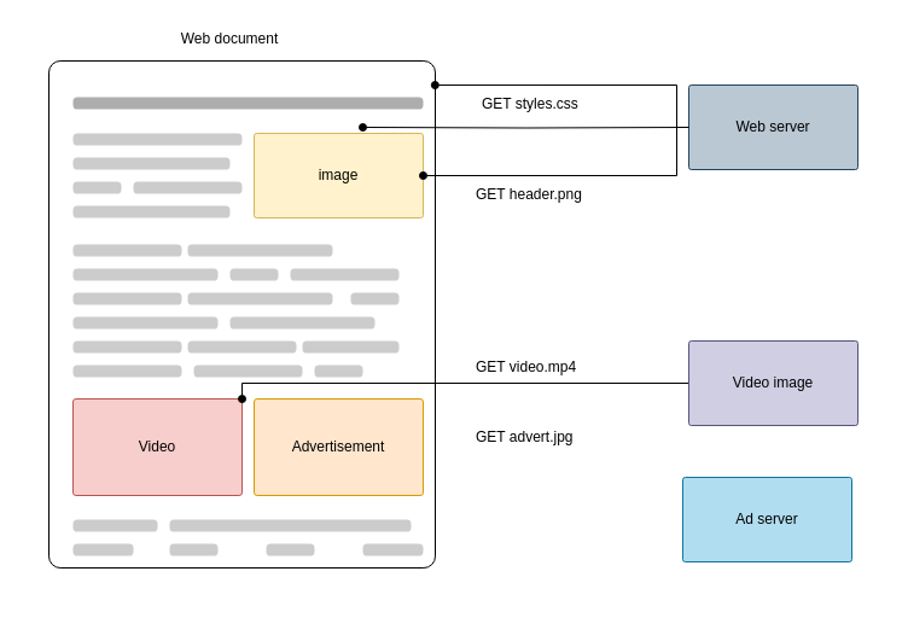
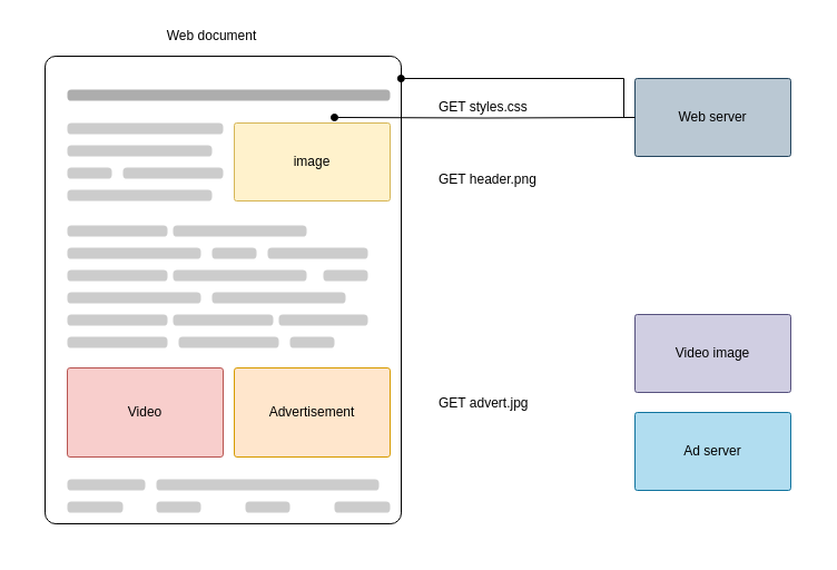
  <mxCell id="0" />
  <mxCell id="1" parent="0" />
  <mxCell id="2" value="" style="rounded=1;arcSize=3;perimeterSpacing=20;strokeColor=none;html=1;whiteSpace=wrap;verticalAlign=middle;" parent="1" vertex="1"><mxGeometry x="20" y="20" width="710" height="470" as="geometry" /></mxCell>
  <mxCell id="3" value="" style="rounded=1;arcSize=3;perimeterSpacing=20;html=1;whiteSpace=wrap;verticalAlign=middle;" parent="1" vertex="1"><mxGeometry x="40" y="50" width="320" height="420" as="geometry" /></mxCell>
  <mxCell id="4" value="image" style="text;align=center;verticalAlign=middle;rounded=1;spacing=4;spacingLeft=0;spacingTop=0;fillColor=#fff2cc;strokeColor=#d6b656;arcSize=3;shadow=0;shadowOffsetX=2;shadowOffsetY=2;shadowBlur=1;strokeWidth=1;perimeterSpacing=0;html=1;whiteSpace=wrap;" parent="1" vertex="1"><mxGeometry x="210" y="110" width="140" height="70" as="geometry" /></mxCell>
  <mxCell id="5" value="Video" style="text;align=center;verticalAlign=middle;rounded=1;spacing=4;spacingLeft=0;spacingTop=0;fillColor=#f8cecc;strokeColor=#b85450;arcSize=3;shadow=0;shadowOffsetX=2;shadowOffsetY=2;shadowBlur=1;strokeWidth=1;perimeterSpacing=0;html=1;whiteSpace=wrap;" parent="1" vertex="1"><mxGeometry x="60" y="330" width="140" height="80" as="geometry" /></mxCell>
  <mxCell id="6" value="Advertisement" style="text;align=center;verticalAlign=middle;rounded=1;spacing=4;spacingLeft=0;spacingTop=0;fillColor=#ffe6cc;strokeColor=#d79b00;arcSize=3;shadow=0;shadowOffsetX=2;shadowOffsetY=2;shadowBlur=1;strokeWidth=1;perimeterSpacing=0;html=1;whiteSpace=wrap;" parent="1" vertex="1"><mxGeometry x="210" y="330" width="140" height="80" as="geometry" /></mxCell>
  <mxCell id="7" value="" style="text;align=center;verticalAlign=middle;rounded=1;spacing=4;spacingLeft=0;spacingTop=0;fillColor=#CCCCCC;strokeColor=none;arcSize=36;shadow=0;shadowOffsetX=2;shadowOffsetY=2;shadowBlur=1;strokeWidth=1;perimeterSpacing=0;html=1;whiteSpace=wrap;" parent="1" vertex="1"><mxGeometry x="60" y="430" width="70" height="10" as="geometry" /></mxCell>
  <mxCell id="8" value="" style="text;align=center;verticalAlign=middle;rounded=1;spacing=4;spacingLeft=0;spacingTop=0;fillColor=#CCCCCC;strokeColor=none;arcSize=36;shadow=0;shadowOffsetX=2;shadowOffsetY=2;shadowBlur=1;strokeWidth=1;perimeterSpacing=0;html=1;whiteSpace=wrap;" parent="1" vertex="1"><mxGeometry x="140" y="430" width="200" height="10" as="geometry" /></mxCell>
  <mxCell id="9" value="" style="text;align=center;verticalAlign=middle;rounded=1;spacing=4;spacingLeft=0;spacingTop=0;fillColor=#CCCCCC;strokeColor=none;arcSize=36;shadow=0;shadowOffsetX=2;shadowOffsetY=2;shadowBlur=1;strokeWidth=1;perimeterSpacing=0;html=1;whiteSpace=wrap;" parent="1" vertex="1"><mxGeometry x="60" y="110" width="140" height="10" as="geometry" /></mxCell>
  <mxCell id="10" value="" style="text;align=center;verticalAlign=middle;rounded=1;spacing=4;spacingLeft=0;spacingTop=0;fillColor=#CCCCCC;strokeColor=none;arcSize=36;shadow=0;shadowOffsetX=2;shadowOffsetY=2;shadowBlur=1;strokeWidth=1;perimeterSpacing=0;html=1;whiteSpace=wrap;" parent="1" vertex="1"><mxGeometry x="60" y="130" width="130" height="10" as="geometry" /></mxCell>
  <mxCell id="11" value="" style="text;align=center;verticalAlign=middle;rounded=1;spacing=4;spacingLeft=0;spacingTop=0;fillColor=#CCCCCC;strokeColor=none;arcSize=36;shadow=0;shadowOffsetX=2;shadowOffsetY=2;shadowBlur=1;strokeWidth=1;perimeterSpacing=0;html=1;whiteSpace=wrap;" parent="1" vertex="1"><mxGeometry x="60" y="150" width="40" height="10" as="geometry" /></mxCell>
  <mxCell id="12" value="" style="text;align=center;verticalAlign=middle;rounded=1;spacing=4;spacingLeft=0;spacingTop=0;fillColor=#CCCCCC;strokeColor=none;arcSize=36;shadow=0;shadowOffsetX=2;shadowOffsetY=2;shadowBlur=1;strokeWidth=1;perimeterSpacing=0;html=1;whiteSpace=wrap;" parent="1" vertex="1"><mxGeometry x="110" y="150" width="90" height="10" as="geometry" /></mxCell>
  <mxCell id="13" value="" style="text;align=center;verticalAlign=middle;rounded=1;spacing=4;spacingLeft=0;spacingTop=0;fillColor=#CCCCCC;strokeColor=none;arcSize=36;shadow=0;shadowOffsetX=2;shadowOffsetY=2;shadowBlur=1;strokeWidth=1;perimeterSpacing=0;html=1;whiteSpace=wrap;" parent="1" vertex="1"><mxGeometry x="60" y="202" width="90" height="10" as="geometry" /></mxCell>
  <mxCell id="14" value="" style="text;align=center;verticalAlign=middle;rounded=1;spacing=4;spacingLeft=0;spacingTop=0;fillColor=#CCCCCC;strokeColor=none;arcSize=36;shadow=0;shadowOffsetX=2;shadowOffsetY=2;shadowBlur=1;strokeWidth=1;perimeterSpacing=0;html=1;whiteSpace=wrap;" parent="1" vertex="1"><mxGeometry x="60" y="242" width="90" height="10" as="geometry" /></mxCell>
  <mxCell id="15" value="" style="text;align=center;verticalAlign=middle;rounded=1;spacing=4;spacingLeft=0;spacingTop=0;fillColor=#CCCCCC;strokeColor=none;arcSize=36;shadow=0;shadowOffsetX=2;shadowOffsetY=2;shadowBlur=1;strokeWidth=1;perimeterSpacing=0;html=1;whiteSpace=wrap;" parent="1" vertex="1"><mxGeometry x="60" y="282" width="90" height="10" as="geometry" /></mxCell>
  <mxCell id="16" value="" style="text;align=center;verticalAlign=middle;rounded=1;spacing=4;spacingLeft=0;spacingTop=0;fillColor=#CCCCCC;strokeColor=none;arcSize=36;shadow=0;shadowOffsetX=2;shadowOffsetY=2;shadowBlur=1;strokeWidth=1;perimeterSpacing=0;html=1;whiteSpace=wrap;" parent="1" vertex="1"><mxGeometry x="155" y="282" width="90" height="10" as="geometry" /></mxCell>
  <mxCell id="17" value="" style="text;align=center;verticalAlign=middle;rounded=1;spacing=4;spacingLeft=0;spacingTop=0;fillColor=#CCCCCC;strokeColor=none;arcSize=36;shadow=0;shadowOffsetX=2;shadowOffsetY=2;shadowBlur=1;strokeWidth=1;perimeterSpacing=0;html=1;whiteSpace=wrap;" parent="1" vertex="1"><mxGeometry x="60" y="302" width="90" height="10" as="geometry" /></mxCell>
  <mxCell id="18" value="" style="text;align=center;verticalAlign=middle;rounded=1;spacing=4;spacingLeft=0;spacingTop=0;fillColor=#CCCCCC;strokeColor=none;arcSize=36;shadow=0;shadowOffsetX=2;shadowOffsetY=2;shadowBlur=1;strokeWidth=1;perimeterSpacing=0;html=1;whiteSpace=wrap;" parent="1" vertex="1"><mxGeometry x="160" y="302" width="90" height="10" as="geometry" /></mxCell>
  <mxCell id="19" value="" style="text;align=center;verticalAlign=middle;rounded=1;spacing=4;spacingLeft=0;spacingTop=0;fillColor=#CCCCCC;strokeColor=none;arcSize=36;shadow=0;shadowOffsetX=2;shadowOffsetY=2;shadowBlur=1;strokeWidth=1;perimeterSpacing=0;html=1;whiteSpace=wrap;" parent="1" vertex="1"><mxGeometry x="155" y="242" width="120" height="10" as="geometry" /></mxCell>
  <mxCell id="20" value="" style="text;align=center;verticalAlign=middle;rounded=1;spacing=4;spacingLeft=0;spacingTop=0;fillColor=#CCCCCC;strokeColor=none;arcSize=36;shadow=0;shadowOffsetX=2;shadowOffsetY=2;shadowBlur=1;strokeWidth=1;perimeterSpacing=0;html=1;whiteSpace=wrap;" parent="1" vertex="1"><mxGeometry x="60" y="262" width="120" height="10" as="geometry" /></mxCell>
  <mxCell id="21" value="" style="text;align=center;verticalAlign=middle;rounded=1;spacing=4;spacingLeft=0;spacingTop=0;fillColor=#CCCCCC;strokeColor=none;arcSize=36;shadow=0;shadowOffsetX=2;shadowOffsetY=2;shadowBlur=1;strokeWidth=1;perimeterSpacing=0;html=1;whiteSpace=wrap;" parent="1" vertex="1"><mxGeometry x="155" y="202" width="120" height="10" as="geometry" /></mxCell>
  <mxCell id="22" value="" style="text;align=center;verticalAlign=middle;rounded=1;spacing=4;spacingLeft=0;spacingTop=0;fillColor=#CCCCCC;strokeColor=none;arcSize=36;shadow=0;shadowOffsetX=2;shadowOffsetY=2;shadowBlur=1;strokeWidth=1;perimeterSpacing=0;html=1;whiteSpace=wrap;" parent="1" vertex="1"><mxGeometry x="60" y="222" width="120" height="10" as="geometry" /></mxCell>
  <mxCell id="23" value="" style="text;align=center;verticalAlign=middle;rounded=1;spacing=4;spacingLeft=0;spacingTop=0;fillColor=#CCCCCC;strokeColor=none;arcSize=36;shadow=0;shadowOffsetX=2;shadowOffsetY=2;shadowBlur=1;strokeWidth=1;perimeterSpacing=0;html=1;whiteSpace=wrap;" parent="1" vertex="1"><mxGeometry x="250" y="282" width="80" height="10" as="geometry" /></mxCell>
  <mxCell id="24" value="" style="text;align=center;verticalAlign=middle;rounded=1;spacing=4;spacingLeft=0;spacingTop=0;fillColor=#CCCCCC;strokeColor=none;arcSize=36;shadow=0;shadowOffsetX=2;shadowOffsetY=2;shadowBlur=1;strokeWidth=1;perimeterSpacing=0;html=1;whiteSpace=wrap;" parent="1" vertex="1"><mxGeometry x="190" y="262" width="120" height="10" as="geometry" /></mxCell>
  <mxCell id="25" value="" style="text;align=center;verticalAlign=middle;rounded=1;spacing=4;spacingLeft=0;spacingTop=0;fillColor=#CCCCCC;strokeColor=none;arcSize=36;shadow=0;shadowOffsetX=2;shadowOffsetY=2;shadowBlur=1;strokeWidth=1;perimeterSpacing=0;html=1;whiteSpace=wrap;" parent="1" vertex="1"><mxGeometry x="190" y="222" width="40" height="10" as="geometry" /></mxCell>
  <mxCell id="26" value="" style="text;align=center;verticalAlign=middle;rounded=1;spacing=4;spacingLeft=0;spacingTop=0;fillColor=#CCCCCC;strokeColor=none;arcSize=36;shadow=0;shadowOffsetX=2;shadowOffsetY=2;shadowBlur=1;strokeWidth=1;perimeterSpacing=0;html=1;whiteSpace=wrap;" parent="1" vertex="1"><mxGeometry x="260" y="302" width="40" height="10" as="geometry" /></mxCell>
  <mxCell id="27" value="" style="text;align=center;verticalAlign=middle;rounded=1;spacing=4;spacingLeft=0;spacingTop=0;fillColor=#CCCCCC;strokeColor=none;arcSize=36;shadow=0;shadowOffsetX=2;shadowOffsetY=2;shadowBlur=1;strokeWidth=1;perimeterSpacing=0;html=1;whiteSpace=wrap;" parent="1" vertex="1"><mxGeometry x="290" y="242" width="40" height="10" as="geometry" /></mxCell>
  <mxCell id="28" value="" style="text;align=center;verticalAlign=middle;rounded=1;spacing=4;spacingLeft=0;spacingTop=0;fillColor=#CCCCCC;strokeColor=none;arcSize=36;shadow=0;shadowOffsetX=2;shadowOffsetY=2;shadowBlur=1;strokeWidth=1;perimeterSpacing=0;html=1;whiteSpace=wrap;" parent="1" vertex="1"><mxGeometry x="240" y="222" width="90" height="10" as="geometry" /></mxCell>
  <mxCell id="29" value="" style="text;align=center;verticalAlign=middle;rounded=1;spacing=4;spacingLeft=0;spacingTop=0;fillColor=#CCCCCC;strokeColor=none;arcSize=36;shadow=0;shadowOffsetX=2;shadowOffsetY=2;shadowBlur=1;strokeWidth=1;perimeterSpacing=0;html=1;whiteSpace=wrap;" parent="1" vertex="1"><mxGeometry x="60" y="450" width="50" height="10" as="geometry" /></mxCell>
  <mxCell id="30" value="" style="text;align=center;verticalAlign=middle;rounded=1;spacing=4;spacingLeft=0;spacingTop=0;fillColor=#CCCCCC;strokeColor=none;arcSize=36;shadow=0;shadowOffsetX=2;shadowOffsetY=2;shadowBlur=1;strokeWidth=1;perimeterSpacing=0;html=1;whiteSpace=wrap;" parent="1" vertex="1"><mxGeometry x="140" y="450" width="40" height="10" as="geometry" /></mxCell>
  <mxCell id="31" value="" style="text;align=center;verticalAlign=middle;rounded=1;spacing=4;spacingLeft=0;spacingTop=0;fillColor=#CCCCCC;strokeColor=none;arcSize=36;shadow=0;shadowOffsetX=2;shadowOffsetY=2;shadowBlur=1;strokeWidth=1;perimeterSpacing=0;html=1;whiteSpace=wrap;" parent="1" vertex="1"><mxGeometry x="220" y="450" width="40" height="10" as="geometry" /></mxCell>
  <mxCell id="32" value="" style="text;align=center;verticalAlign=middle;rounded=1;spacing=4;spacingLeft=0;spacingTop=0;fillColor=#CCCCCC;strokeColor=none;arcSize=36;shadow=0;shadowOffsetX=2;shadowOffsetY=2;shadowBlur=1;strokeWidth=1;perimeterSpacing=0;html=1;whiteSpace=wrap;" parent="1" vertex="1"><mxGeometry x="300" y="450" width="50" height="10" as="geometry" /></mxCell>
  <mxCell id="33" value="" style="text;align=center;verticalAlign=middle;rounded=1;spacing=4;spacingLeft=0;spacingTop=0;fillColor=#ADADAD;strokeColor=none;arcSize=36;shadow=0;shadowOffsetX=2;shadowOffsetY=2;shadowBlur=1;strokeWidth=1;perimeterSpacing=0;html=1;whiteSpace=wrap;" parent="1" vertex="1"><mxGeometry x="60" y="80" width="290" height="10" as="geometry" /></mxCell>
  <mxCell id="34" value="" style="text;align=center;verticalAlign=middle;rounded=1;spacing=4;spacingLeft=0;spacingTop=0;fillColor=#CCCCCC;strokeColor=none;arcSize=36;shadow=0;shadowOffsetX=2;shadowOffsetY=2;shadowBlur=1;strokeWidth=1;perimeterSpacing=0;html=1;whiteSpace=wrap;" parent="1" vertex="1"><mxGeometry x="60" y="170" width="130" height="10" as="geometry" /></mxCell>
  <mxCell id="35" value="Web document" style="text;align=center;verticalAlign=middle;rounded=1;spacing=4;spacingLeft=0;spacingTop=0;fillColor=none;strokeColor=none;arcSize=3;shadow=0;shadowOffsetX=2;shadowOffsetY=2;shadowBlur=1;strokeWidth=1;perimeterSpacing=0;html=1;whiteSpace=wrap;" parent="1" vertex="1"><mxGeometry x="120" y="20" width="140" height="24" as="geometry" /></mxCell>
- <mxCell id="36" value="" style="endArrow=none;startArrow=oval;rounded=0;exitX=1;exitY=0.5;exitDx=0;exitDy=0;startFill=1;edgeStyle=orthogonalEdgeStyle;endFill=0;entryX=0;entryY=0.5;entryDx=0;entryDy=0;html=1;verticalAlign=middle;" parent="1" source="4" target="43" edge="1"><mxGeometry width="50" height="50" relative="1" as="geometry"><mxPoint x="640" y="460" as="sourcePoint" /><mxPoint x="550" y="243.88" as="targetPoint" /><Array as="points"><mxPoint x="560" y="145" /><mxPoint x="560" y="105" /></Array></mxGeometry></mxCell>
  <mxCell id="37" value="" style="endArrow=none;startArrow=oval;rounded=0;startFill=1;entryX=0;entryY=0.5;entryDx=0;entryDy=0;edgeStyle=orthogonalEdgeStyle;endFill=0;html=1;verticalAlign=middle;" parent="1" target="43" edge="1"><mxGeometry width="50" height="50" relative="1" as="geometry"><mxPoint x="300" y="105" as="sourcePoint" /><mxPoint x="564.159" y="183.43" as="targetPoint" /></mxGeometry></mxCell>
- <mxCell id="38" value="" style="endArrow=none;startArrow=oval;rounded=0;exitX=1;exitY=0;exitDx=0;exitDy=0;startFill=1;edgeStyle=orthogonalEdgeStyle;endFill=0;entryX=0;entryY=0.5;entryDx=0;entryDy=0;html=1;verticalAlign=middle;" parent="1" source="5" target="45" edge="1"><mxGeometry width="50" height="50" relative="1" as="geometry"><mxPoint x="187" y="390" as="sourcePoint" /><mxPoint x="585" y="320" as="targetPoint" /></mxGeometry></mxCell>
- <mxCell id="39" value="GET styles.css&#10;" style="text;align=left;verticalAlign=top;rounded=1;spacing=4;spacingLeft=0;spacingTop=0;fillColor=none;strokeColor=none;arcSize=3;shadow=0;shadowOffsetX=2;shadowOffsetY=2;shadowBlur=1;strokeWidth=1;perimeterSpacing=0;html=1;whiteSpace=wrap;" parent="1" vertex="1"><mxGeometry x="395" y="70" width="90" height="20" as="geometry" /></mxCell>
+ <mxCell id="39" value="GET styles.css&#10;" style="text;align=left;verticalAlign=top;rounded=1;spacing=4;spacingLeft=0;spacingTop=0;fillColor=none;strokeColor=none;arcSize=3;shadow=0;shadowOffsetX=2;shadowOffsetY=2;shadowBlur=1;strokeWidth=1;perimeterSpacing=0;html=1;whiteSpace=wrap;" parent="1" vertex="1"><mxGeometry x="390" y="80" width="90" height="20" as="geometry" /></mxCell>
  <mxCell id="40" value="GET header.png&#10;" style="text;align=left;verticalAlign=top;rounded=1;spacing=4;spacingLeft=0;spacingTop=0;fillColor=none;strokeColor=none;arcSize=3;shadow=0;shadowOffsetX=2;shadowOffsetY=2;shadowBlur=1;strokeWidth=1;perimeterSpacing=0;html=1;whiteSpace=wrap;labelPosition=center;verticalLabelPosition=middle;textDirection=ltr;" parent="1" vertex="1"><mxGeometry x="390" y="145" width="110" height="30" as="geometry" /></mxCell>
- <mxCell id="41" value="GET video.mp4&#10;" style="text;align=left;verticalAlign=top;rounded=1;spacing=4;spacingLeft=0;spacingTop=0;fillColor=none;strokeColor=none;arcSize=3;shadow=0;shadowOffsetX=2;shadowOffsetY=2;shadowBlur=1;strokeWidth=1;perimeterSpacing=0;html=1;whiteSpace=wrap;" parent="1" vertex="1"><mxGeometry x="390" y="288" width="150" height="24" as="geometry" /></mxCell>
  <mxCell id="42" value="GET advert.jpg&#10;" style="text;align=left;verticalAlign=top;rounded=1;spacing=4;spacingLeft=0;spacingTop=0;fillColor=none;strokeColor=none;arcSize=3;shadow=0;shadowOffsetX=2;shadowOffsetY=2;shadowBlur=1;strokeWidth=1;perimeterSpacing=0;html=1;whiteSpace=wrap;" parent="1" vertex="1"><mxGeometry x="390" y="346" width="150" height="24" as="geometry" /></mxCell>
  <mxCell id="43" value="Web server" style="text;align=center;verticalAlign=middle;rounded=1;spacing=4;spacingLeft=0;spacingTop=0;fillColor=#bac8d3;strokeColor=#23445d;arcSize=3;shadow=0;shadowOffsetX=2;shadowOffsetY=2;shadowBlur=1;strokeWidth=1;perimeterSpacing=0;html=1;whiteSpace=wrap;" parent="1" vertex="1"><mxGeometry x="570" y="70" width="140" height="70" as="geometry" /></mxCell>
  <mxCell id="44" value="" style="endArrow=none;startArrow=oval;rounded=0;startFill=1;entryX=0;entryY=0.5;entryDx=0;entryDy=0;endFill=0;edgeStyle=orthogonalEdgeStyle;exitX=0.944;exitY=0.087;exitDx=0;exitDy=0;exitPerimeter=0;html=1;verticalAlign=middle;" parent="1" source="3" target="43" edge="1"><mxGeometry width="50" height="50" relative="1" as="geometry"><mxPoint x="380" y="70" as="sourcePoint" /><mxPoint x="800" y="115" as="targetPoint" /><Array as="points"><mxPoint x="560" y="70" /><mxPoint x="560" y="105" /></Array></mxGeometry></mxCell>
  <mxCell id="45" value="Video image" style="text;align=center;verticalAlign=middle;rounded=1;spacing=4;spacingLeft=0;spacingTop=0;fillColor=#d0cee2;strokeColor=#56517e;arcSize=3;shadow=0;shadowOffsetX=2;shadowOffsetY=2;shadowBlur=1;strokeWidth=1;perimeterSpacing=0;html=1;whiteSpace=wrap;" parent="1" vertex="1"><mxGeometry x="570" y="282" width="140" height="70" as="geometry" /></mxCell>
- <mxCell id="46" value="Ad server" style="text;align=center;verticalAlign=middle;rounded=1;spacing=4;spacingLeft=0;spacingTop=0;fillColor=#b1ddf0;strokeColor=#10739e;arcSize=3;shadow=0;shadowOffsetX=2;shadowOffsetY=2;shadowBlur=1;strokeWidth=1;perimeterSpacing=0;html=1;whiteSpace=wrap;" parent="1" vertex="1"><mxGeometry x="565" y="395" width="140" height="70" as="geometry" /></mxCell>
+ <mxCell id="46" value="Ad server" style="text;align=center;verticalAlign=middle;rounded=1;spacing=4;spacingLeft=0;spacingTop=0;fillColor=#b1ddf0;strokeColor=#10739e;arcSize=3;shadow=0;shadowOffsetX=2;shadowOffsetY=2;shadowBlur=1;strokeWidth=1;perimeterSpacing=0;html=1;whiteSpace=wrap;" parent="1" vertex="1"><mxGeometry x="570" y="370" width="140" height="70" as="geometry" /></mxCell>
